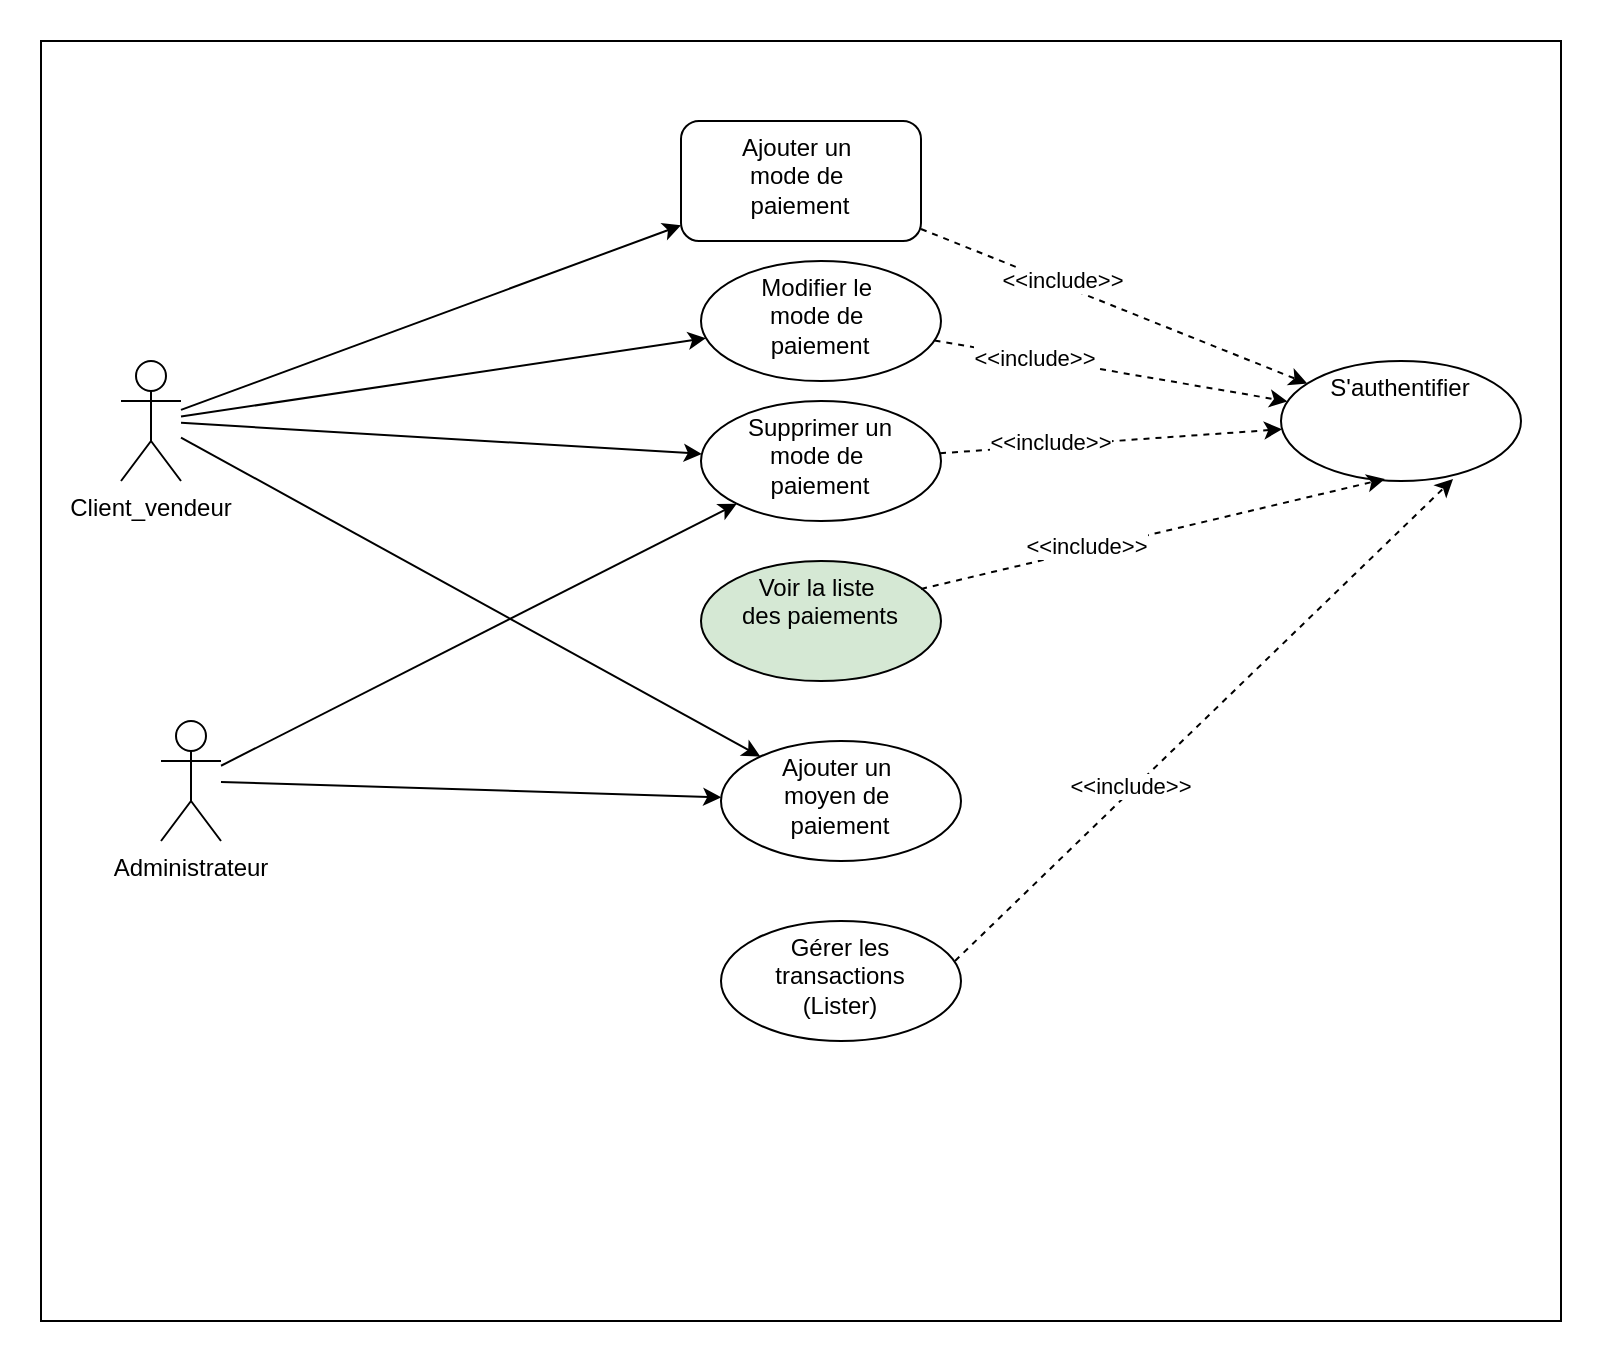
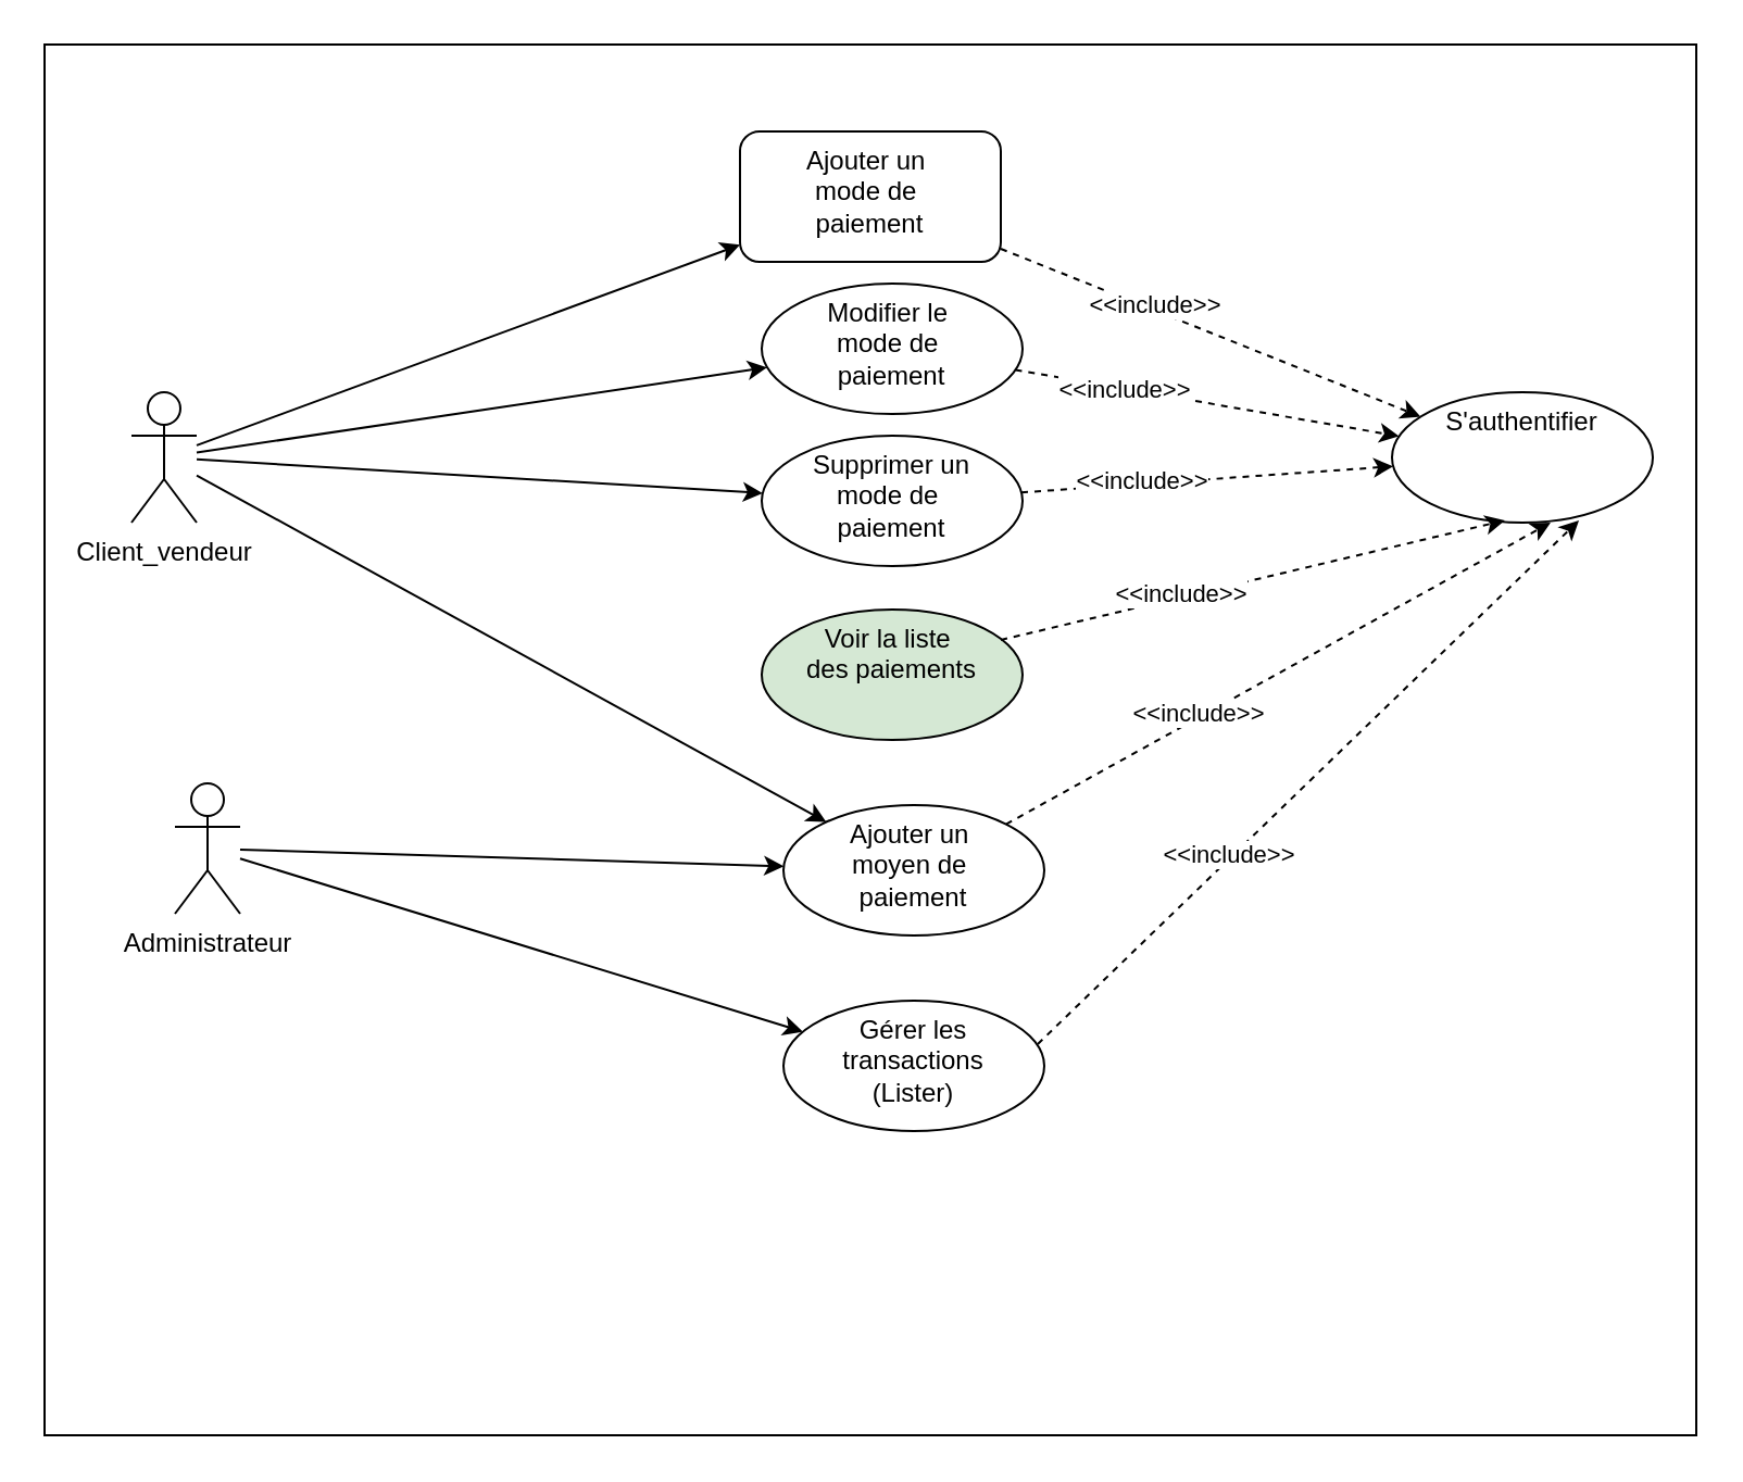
  <mxCell id="0" />
  <mxCell id="1" parent="0" />
  <mxCell id="2" value="" style="rounded=0;whiteSpace=wrap;html=1;" vertex="1" parent="1"><mxGeometry y="20" width="760" height="640" as="geometry" x="20" /></mxCell>
  <mxCell id="3" value="" style="rounded=0;orthogonalLoop=1;jettySize=auto;html=1;" edge="1" parent="1" source="7" target="10"><mxGeometry relative="1" as="geometry" /></mxCell>
  <mxCell id="4" value="" style="edgeStyle=none;rounded=0;orthogonalLoop=1;jettySize=auto;html=1;" edge="1" parent="1" source="7" target="13"><mxGeometry relative="1" as="geometry" /></mxCell>
  <mxCell id="5" value="" style="edgeStyle=none;rounded=0;orthogonalLoop=1;jettySize=auto;html=1;" edge="1" parent="1" source="7" target="16"><mxGeometry relative="1" as="geometry" /></mxCell>
  <mxCell id="6" value="" style="edgeStyle=none;rounded=0;orthogonalLoop=1;jettySize=auto;html=1;strokeColor=default;" edge="1" parent="1" source="7" target="20"><mxGeometry relative="1" as="geometry" /></mxCell>
  <mxCell id="7" value="Client_vendeur" style="shape=umlActor;verticalLabelPosition=bottom;verticalAlign=top;html=1;outlineConnect=0;" vertex="1" parent="1"><mxGeometry x="60" y="180" width="30" height="60" as="geometry" /></mxCell>
  <mxCell id="8" value="" style="edgeStyle=none;orthogonalLoop=1;jettySize=auto;html=1;rounded=0;strokeColor=default;dashed=1;" edge="1" parent="1" source="10" target="21"><mxGeometry relative="1" as="geometry" /></mxCell>
  <mxCell id="9" value="&amp;lt;&amp;lt;include&amp;gt;&amp;gt;" style="edgeLabel;html=1;align=center;verticalAlign=middle;resizable=0;points=[];" vertex="1" connectable="0" parent="8"><mxGeometry x="-0.278" y="2" relative="1" as="geometry"><mxPoint as="offset" /></mxGeometry></mxCell>
  <mxCell id="10" value="Ajouter un&amp;nbsp;&lt;br&gt;mode de&amp;nbsp;&lt;br&gt;paiement" style="whiteSpace=wrap;html=1;verticalAlign=top;rounded=1;" vertex="1" parent="1"><mxGeometry x="340" y="60" width="120" height="60" as="geometry" /></mxCell>
  <mxCell id="11" style="edgeStyle=none;rounded=0;orthogonalLoop=1;jettySize=auto;html=1;strokeColor=default;dashed=1;" edge="1" parent="1" source="13" target="21"><mxGeometry relative="1" as="geometry" /></mxCell>
  <mxCell id="12" value="&amp;lt;&amp;lt;include&amp;gt;&amp;gt;" style="edgeLabel;html=1;align=center;verticalAlign=middle;resizable=0;points=[];" vertex="1" connectable="0" parent="11"><mxGeometry x="-0.443" relative="1" as="geometry"><mxPoint as="offset" /></mxGeometry></mxCell>
  <mxCell id="13" value="Modifier le&amp;nbsp;&lt;br&gt;mode de&amp;nbsp;&lt;br&gt;paiement" style="ellipse;whiteSpace=wrap;html=1;verticalAlign=top;" vertex="1" parent="1"><mxGeometry x="350" y="130" width="120" height="60" as="geometry" /></mxCell>
  <mxCell id="14" style="edgeStyle=none;rounded=0;orthogonalLoop=1;jettySize=auto;html=1;strokeColor=default;dashed=1;" edge="1" parent="1" source="16" target="21"><mxGeometry relative="1" as="geometry" /></mxCell>
  <mxCell id="15" value="&amp;lt;&amp;lt;include&amp;gt;&amp;gt;" style="edgeLabel;html=1;align=center;verticalAlign=middle;resizable=0;points=[];" vertex="1" connectable="0" parent="14"><mxGeometry x="-0.361" y="2" relative="1" as="geometry"><mxPoint as="offset" /></mxGeometry></mxCell>
  <mxCell id="16" value="Supprimer un&lt;br&gt;mode de&amp;nbsp;&lt;br&gt;paiement" style="ellipse;whiteSpace=wrap;html=1;verticalAlign=top;" vertex="1" parent="1"><mxGeometry x="350" y="200" width="120" height="60" as="geometry" /></mxCell>
  <mxCell id="17" value="" style="edgeStyle=none;rounded=0;orthogonalLoop=1;jettySize=auto;html=1;" edge="1" parent="1" source="19" target="20"><mxGeometry relative="1" as="geometry" /></mxCell>
- <mxCell id="18" value="" style="edgeStyle=none;rounded=0;orthogonalLoop=1;jettySize=auto;html=1;strokeColor=default;" edge="1" parent="1" source="19" target="16"><mxGeometry relative="1" as="geometry" /></mxCell>
+ <mxCell id="18" value="" style="edgeStyle=none;rounded=0;orthogonalLoop=1;jettySize=auto;html=1;strokeColor=default;" edge="1" parent="1" source="19" target="27"><mxGeometry relative="1" as="geometry" /></mxCell>
  <mxCell id="19" value="Administrateur" style="shape=umlActor;verticalLabelPosition=bottom;verticalAlign=top;html=1;outlineConnect=0;" vertex="1" parent="1"><mxGeometry x="80" y="360" width="30" height="60" as="geometry" /></mxCell>
  <mxCell id="20" value="Ajouter un&amp;nbsp;&lt;br&gt;moyen de&amp;nbsp;&lt;br&gt;paiement" style="ellipse;whiteSpace=wrap;html=1;verticalAlign=top;" vertex="1" parent="1"><mxGeometry x="360" y="370" width="120" height="60" as="geometry" /></mxCell>
  <mxCell id="21" value="S'authentifier" style="ellipse;whiteSpace=wrap;html=1;verticalAlign=top;" vertex="1" parent="1"><mxGeometry x="640" y="180" width="120" height="60" as="geometry" /></mxCell>
  <mxCell id="22" value="Voir la liste&amp;nbsp;&lt;br&gt;des paiements" style="ellipse;whiteSpace=wrap;html=1;verticalAlign=top;fillColor=#d5e8d4;" vertex="1" parent="1"><mxGeometry x="350" y="280" width="120" height="60" as="geometry" /></mxCell>
  <mxCell id="23" style="edgeStyle=none;rounded=0;orthogonalLoop=1;jettySize=auto;html=1;entryX=0.433;entryY=0.983;entryDx=0;entryDy=0;entryPerimeter=0;strokeColor=default;dashed=1;exitX=0.917;exitY=0.233;exitDx=0;exitDy=0;exitPerimeter=0;" edge="1" parent="1" source="22" target="21"><mxGeometry relative="1" as="geometry"><mxPoint x="463.904" y="359.028" as="sourcePoint" /><mxPoint x="689.96" y="248.02" as="targetPoint" /></mxGeometry></mxCell>
  <mxCell id="24" value="&amp;lt;&amp;lt;include&amp;gt;&amp;gt;" style="edgeLabel;html=1;align=center;verticalAlign=middle;resizable=0;points=[];" vertex="1" connectable="0" parent="23"><mxGeometry x="-0.285" y="2" relative="1" as="geometry"><mxPoint as="offset" /></mxGeometry></mxCell>
+ <mxCell id="25" style="edgeStyle=none;rounded=0;orthogonalLoop=1;jettySize=auto;html=1;entryX=0.608;entryY=1;entryDx=0;entryDy=0;entryPerimeter=0;strokeColor=default;dashed=1;exitX=1;exitY=0;exitDx=0;exitDy=0;" edge="1" parent="1" source="20" target="21"><mxGeometry relative="1" as="geometry"><mxPoint x="470.04" y="303.98" as="sourcePoint" /><mxPoint x="701.96" y="248.98" as="targetPoint" /></mxGeometry></mxCell>
+ <mxCell id="26" value="&amp;lt;&amp;lt;include&amp;gt;&amp;gt;" style="edgeLabel;html=1;align=center;verticalAlign=middle;resizable=0;points=[];" vertex="1" connectable="0" parent="25"><mxGeometry x="-0.285" y="2" relative="1" as="geometry"><mxPoint as="offset" /></mxGeometry></mxCell>
  <mxCell id="27" value="Gérer les&lt;br&gt;transactions&lt;br&gt;(Lister)" style="ellipse;whiteSpace=wrap;html=1;verticalAlign=top;" vertex="1" parent="1"><mxGeometry x="360" y="460" width="120" height="60" as="geometry" /></mxCell>
  <mxCell id="28" style="edgeStyle=none;rounded=0;orthogonalLoop=1;jettySize=auto;html=1;entryX=0.717;entryY=0.983;entryDx=0;entryDy=0;entryPerimeter=0;strokeColor=default;dashed=1;exitX=0.975;exitY=0.333;exitDx=0;exitDy=0;exitPerimeter=0;" edge="1" parent="1" source="27" target="21"><mxGeometry relative="1" as="geometry"><mxPoint x="472.426" y="388.787" as="sourcePoint" /><mxPoint x="722.96" y="250" as="targetPoint" /></mxGeometry></mxCell>
  <mxCell id="29" value="&amp;lt;&amp;lt;include&amp;gt;&amp;gt;" style="edgeLabel;html=1;align=center;verticalAlign=middle;resizable=0;points=[];" vertex="1" connectable="0" parent="28"><mxGeometry x="-0.285" y="2" relative="1" as="geometry"><mxPoint as="offset" /></mxGeometry></mxCell>
